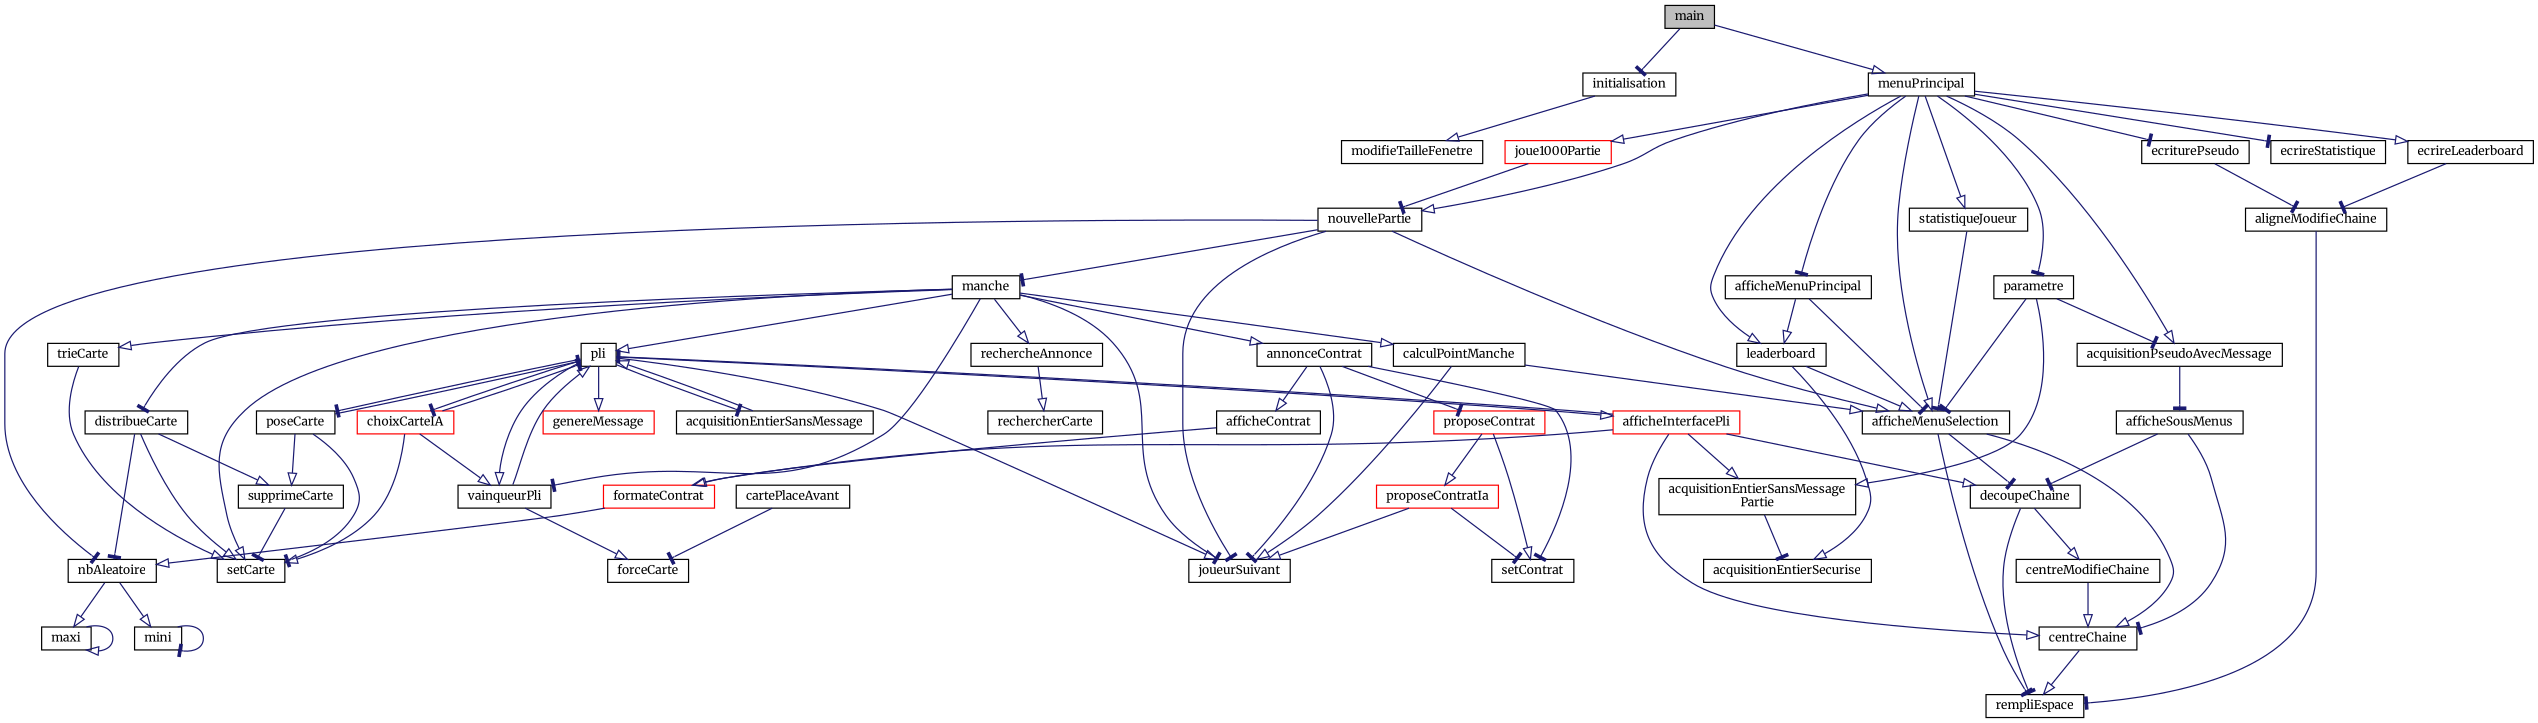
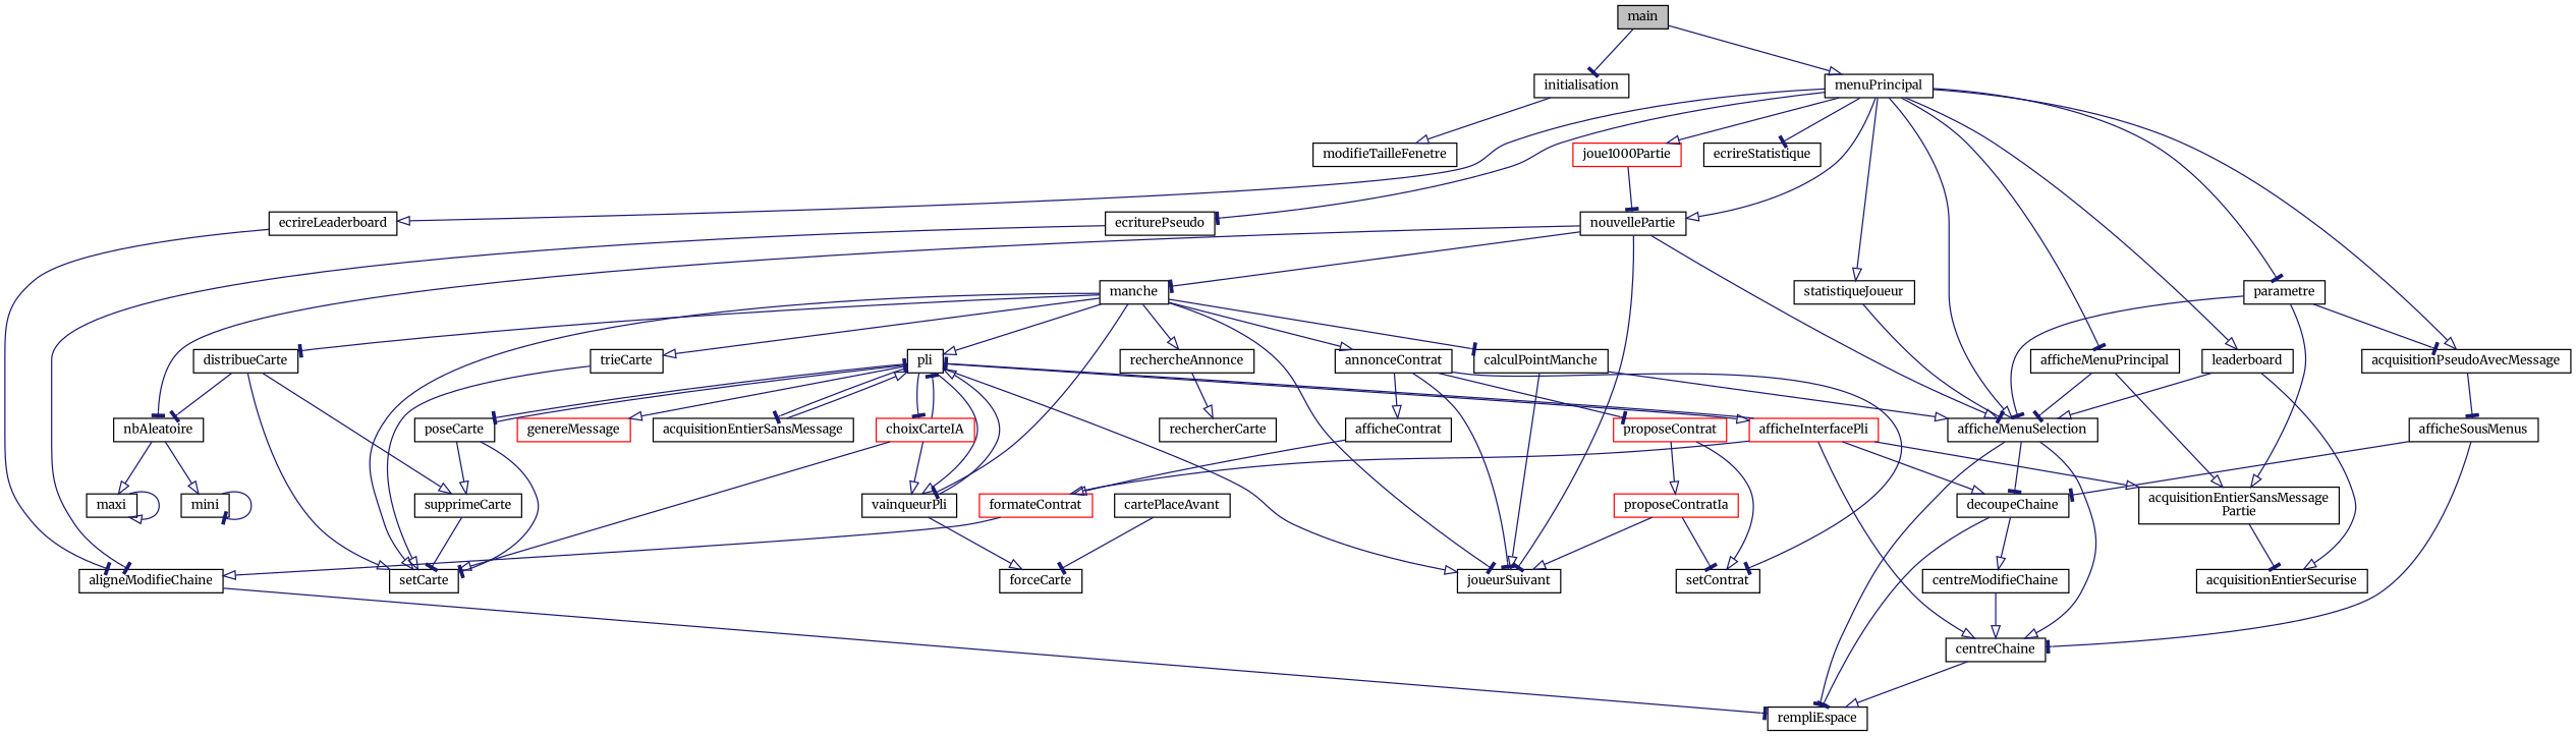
  digraph {
    fontname=Merriweather
    rankdir=TB
    node [color=black fillcolor=white fontname=Merriweather fontsize=10 shape=record style=filled]
    edge [arrowhead=onormal color=midnightblue fontname=Merriweather fontsize=10 labelfontname=Helvetica labelfontsize=10 style=solid]
    n1 [fillcolor=grey75 fontcolor=black height=0.2 label=main width=0.4]
    n2 [height=0.2 label=initialisation width=0.4]
    n3 [height=0.2 label=menuPrincipal width=0.4]
    n4 [height=0.2 label=modifieTailleFenetre width=0.4]
    n5 [height=0.2 label=acquisitionPseudoAvecMessage width=0.4]
    n6 [height=0.2 label=afficheMenuPrincipal width=0.4]
    n7 [height=0.2 label=afficheMenuSelection width=0.4]
    n8 [height=0.2 label=ecrireLeaderboard width=0.4]
    n9 [height=0.2 label=ecrireStatistique width=0.4]
    n10 [height=0.2 label=ecriturePseudo width=0.4]
    n11 [color=red height=0.2 label=joue1000Partie width=0.4]
    n12 [height=0.2 label=nouvellePartie width=0.4]
    n13 [height=0.2 label=leaderboard width=0.4]
    n14 [height=0.2 label=parametre width=0.4]
    n15 [height=0.2 label=statistiqueJoueur width=0.4]
    n16 [height=0.2 label=afficheSousMenus width=0.4]
    n17 [height=0.2 label="acquisitionEntierSansMessage\lPartie" width=0.4]
    n18 [height=0.2 label=centreChaine width=0.4]
    n19 [height=0.2 label=decoupeChaine width=0.4]
    n20 [height=0.2 label=rempliEspace width=0.4]
    n21 [height=0.2 label=aligneModifieChaine width=0.4]
    n22 [height=0.2 label=joueurSuivant width=0.4]
    n23 [height=0.2 label=manche width=0.4]
    n24 [height=0.2 label=nbAleatoire width=0.4]
    n25 [height=0.2 label=acquisitionEntierSecurise width=0.4]
    n26 [height=0.2 label=centreModifieChaine width=0.4]
    n27 [height=0.2 label=annonceContrat width=0.4]
    n28 [height=0.2 label=calculPointManche width=0.4]
    n29 [height=0.2 label=distribueCarte width=0.4]
    n30 [height=0.2 label=setCarte width=0.4]
    n31 [height=0.2 label=pli width=0.4]
    n32 [height=0.2 label=vainqueurPli width=0.4]
    n33 [height=0.2 label=rechercheAnnonce width=0.4]
    n34 [height=0.2 label=trieCarte width=0.4]
    n35 [height=0.2 label=maxi width=0.4]
    n36 [height=0.2 label=mini width=0.4]
    n37 [height=0.2 label=afficheContrat width=0.4]
    n38 [color=red height=0.2 label=proposeContrat width=0.4]
    n39 [height=0.2 label=setContrat width=0.4]
    n40 [height=0.2 label=supprimeCarte width=0.4]
    n41 [color=red height=0.2 label=afficheInterfacePli width=0.4]
    n42 [color=red height=0.2 label=choixCarteIA width=0.4]
    n43 [color=red height=0.2 label=genereMessage width=0.4]
    n44 [height=0.2 label=acquisitionEntierSansMessage width=0.4]
    n45 [height=0.2 label=poseCarte width=0.4]
    n46 [height=0.2 label=forceCarte width=0.4]
    n47 [height=0.2 label=rechercherCarte width=0.4]
    n48 [color=red height=0.2 label=formateContrat width=0.4]
    n49 [color=red height=0.2 label=proposeContratIa width=0.4]
    n50 [height=0.2 label=cartePlaceAvant width=0.4]
    n1 -> n2 [arrowhead=tee]
    n1 -> n3
    n2 -> n4
    n3 -> n5
    n3 -> n6 [arrowhead=tee]
    n3 -> n7
    n3 -> n8
    n3 -> n9 [arrowhead=tee]
    n3 -> n10 [arrowhead=tee]
    n3 -> n11
    n3 -> n12
    n3 -> n13
    n3 -> n14 [arrowhead=tee]
    n3 -> n15
    n5 -> n16 [arrowhead=tee]
    n6 -> n7 [arrowhead=tee]
-   n6 -> n13
+   n6 -> n17
    n7 -> n18
    n7 -> n19 [arrowhead=tee]
    n7 -> n20 [arrowhead=tee]
    n8 -> n21 [arrowhead=tee]
    n10 -> n21 [arrowhead=tee]
    n11 -> n12 [arrowhead=tee]
    n12 -> n7
    n12 -> n22 [arrowhead=tee]
    n12 -> n23 [arrowhead=tee]
    n12 -> n24 [arrowhead=tee]
    n13 -> n7
    n13 -> n25
    n14 -> n5 [arrowhead=tee]
    n14 -> n7 [arrowhead=tee]
    n14 -> n17
    n15 -> n7 [arrowhead=tee]
    n16 -> n18 [arrowhead=tee]
    n16 -> n19 [arrowhead=tee]
    n17 -> n25 [arrowhead=tee]
    n18 -> n20
    n19 -> n20 [arrowhead=tee]
    n19 -> n26
    n21 -> n20 [arrowhead=tee]
    n23 -> n22 [arrowhead=tee]
    n23 -> n27
-   n23 -> n28
+   n23 -> n28 [arrowhead=tee]
    n23 -> n29 [arrowhead=tee]
    n23 -> n30
    n23 -> n31
    n23 -> n32 [arrowhead=tee]
    n23 -> n33
    n23 -> n34
    n24 -> n35
    n24 -> n36
    n26 -> n18
    n27 -> n22 [arrowhead=tee]
    n27 -> n37
    n27 -> n38 [arrowhead=tee]
    n27 -> n39 [arrowhead=tee]
    n28 -> n7
    n28 -> n22
    n29 -> n24 [arrowhead=tee]
    n29 -> n30
    n29 -> n40
    n31 -> n22
    n31 -> n32
    n31 -> n41
    n31 -> n42 [arrowhead=tee]
    n31 -> n43
    n31 -> n44 [arrowhead=tee]
    n31 -> n45 [arrowhead=tee]
    n32 -> n31
    n32 -> n46
    n33 -> n47
    n34 -> n30
    n35 -> n35
    n36 -> n36 [arrowhead=tee]
    n37 -> n48
    n38 -> n39
    n38 -> n49
    n40 -> n30 [arrowhead=tee]
    n41 -> n17
    n41 -> n18
    n41 -> n19
    n41 -> n31 [arrowhead=tee]
    n41 -> n48
    n42 -> n30
    n42 -> n31 [arrowhead=tee]
    n42 -> n32
    n44 -> n31
    n45 -> n30 [arrowhead=tee]
    n45 -> n31 [arrowhead=tee]
    n45 -> n40
-   n48 -> n24
+   n48 -> n21
    n49 -> n22
    n49 -> n39 [arrowhead=tee]
    n50 -> n46 [arrowhead=tee]
  }
